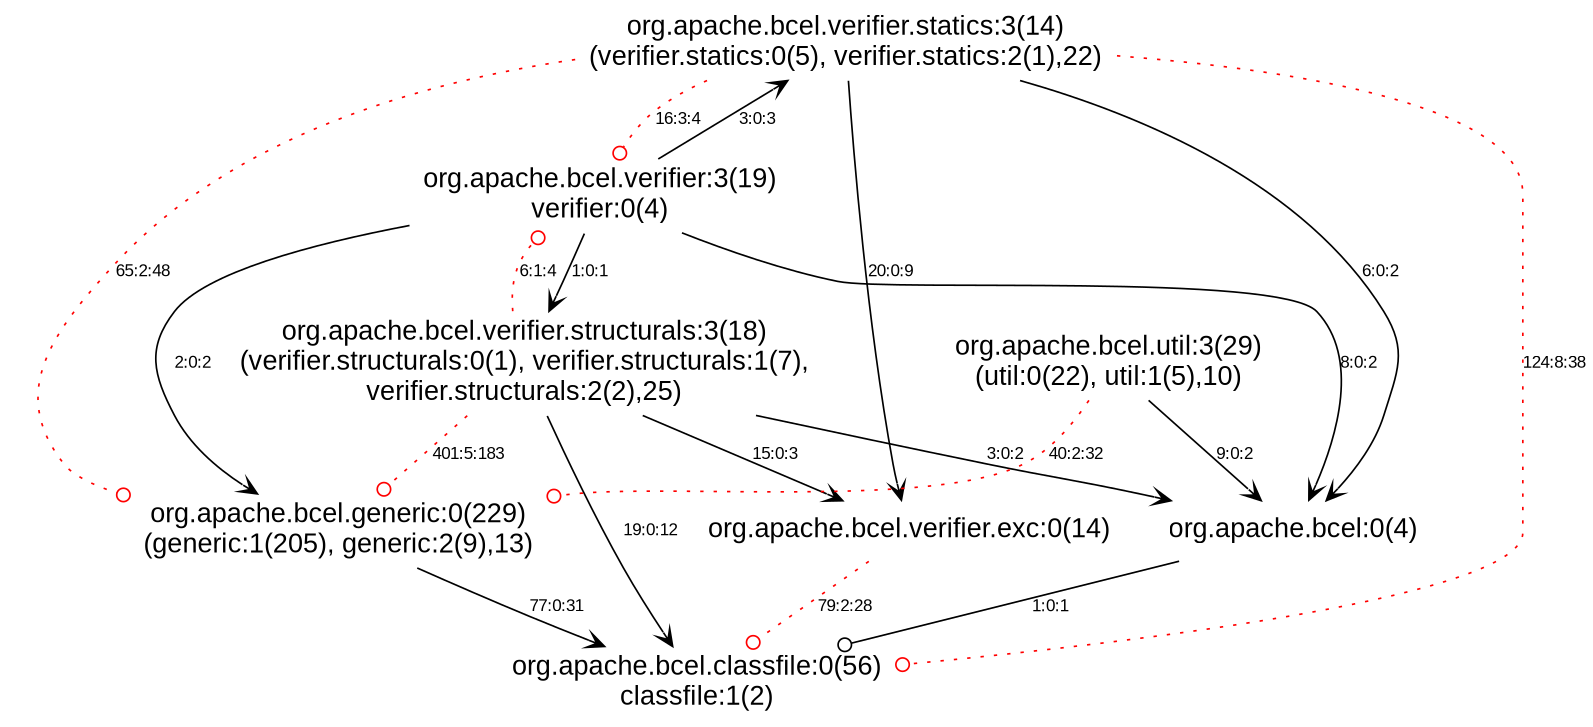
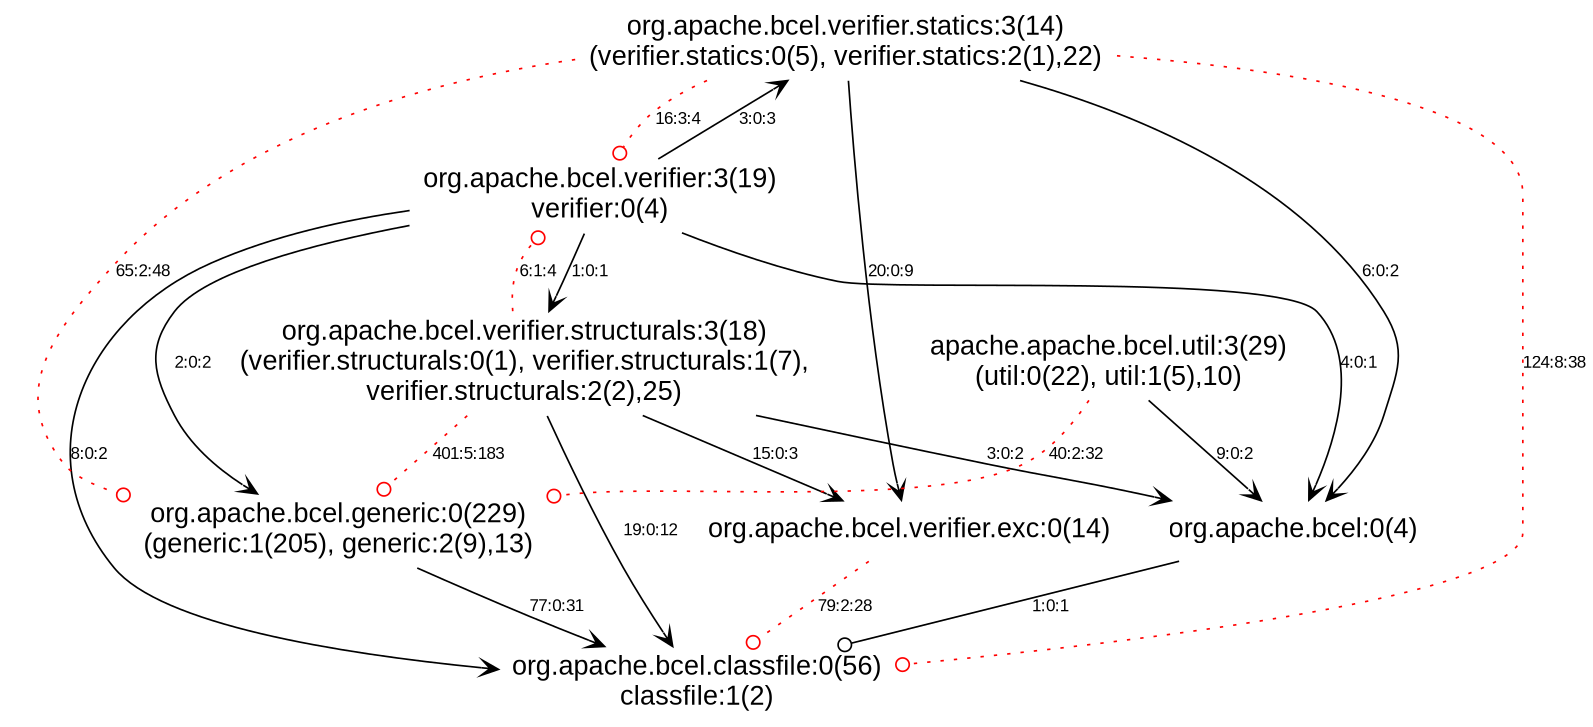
  digraph {
    fontname="Liberation Sans"
    node [fontname="Liberation Sans" fontsize=16 shape=plaintext]
    edge [arrowhead=vee color=black fontname="Liberation Sans" fontsize=10]
    n1 [label="org.apache.bcel.generic:0(229)\n(generic:1(205), generic:2(9),13)"]
    n2 [label="org.apache.bcel.classfile:0(56)\nclassfile:1(2)"]
    n3 [label="org.apache.bcel.verifier.exc:0(14)"]
    n4 [label="org.apache.bcel.verifier:3(19)\nverifier:0(4)"]
    n5 [label="org.apache.bcel.verifier.statics:3(14)\n(verifier.statics:0(5), verifier.statics:2(1),22)"]
    n6 [label="org.apache.bcel.verifier.structurals:3(18)\n(verifier.structurals:0(1), verifier.structurals:1(7),\nverifier.structurals:2(2),25)"]
    n7 [label="org.apache.bcel:0(4)"]
-   n8 [label="org.apache.bcel.util:3(29)\n(util:0(22), util:1(5),10)"]
+   n8 [label="apache.apache.bcel.util:3(29)\n(util:0(22), util:1(5),10)"]
    n1 -> n2 [label="77:0:31"]
    n3 -> n2 [arrowhead=odot color=red label="79:2:28" style=dotted]
    n4 -> n1 [label="2:0:2"]
+   n4 -> n2 [label="8:0:2"]
    n4 -> n5 [label="3:0:3"]
    n4 -> n6 [label="1:0:1"]
-   n4 -> n7 [label="8:0:2"]
+   n4 -> n7 [label="4:0:1"]
    n5 -> n1 [arrowhead=odot color=red label="65:2:48" style=dotted]
    n5 -> n2 [arrowhead=odot color=red label="124:8:38" style=dotted]
    n5 -> n3 [label="20:0:9"]
    n5 -> n4 [arrowhead=odot color=red label="16:3:4" style=dotted]
    n5 -> n7 [label="6:0:2"]
    n6 -> n1 [arrowhead=odot color=red label="401:5:183" style=dotted]
    n6 -> n2 [label="19:0:12"]
    n6 -> n3 [label="15:0:3"]
    n6 -> n4 [arrowhead=odot color=red label="6:1:4" style=dotted]
    n6 -> n7 [label="3:0:2"]
    n7 -> n2 [arrowhead=odot label="1:0:1"]
    n8 -> n1 [arrowhead=odot color=red label="40:2:32" style=dotted]
    n8 -> n7 [label="9:0:2"]
  }
